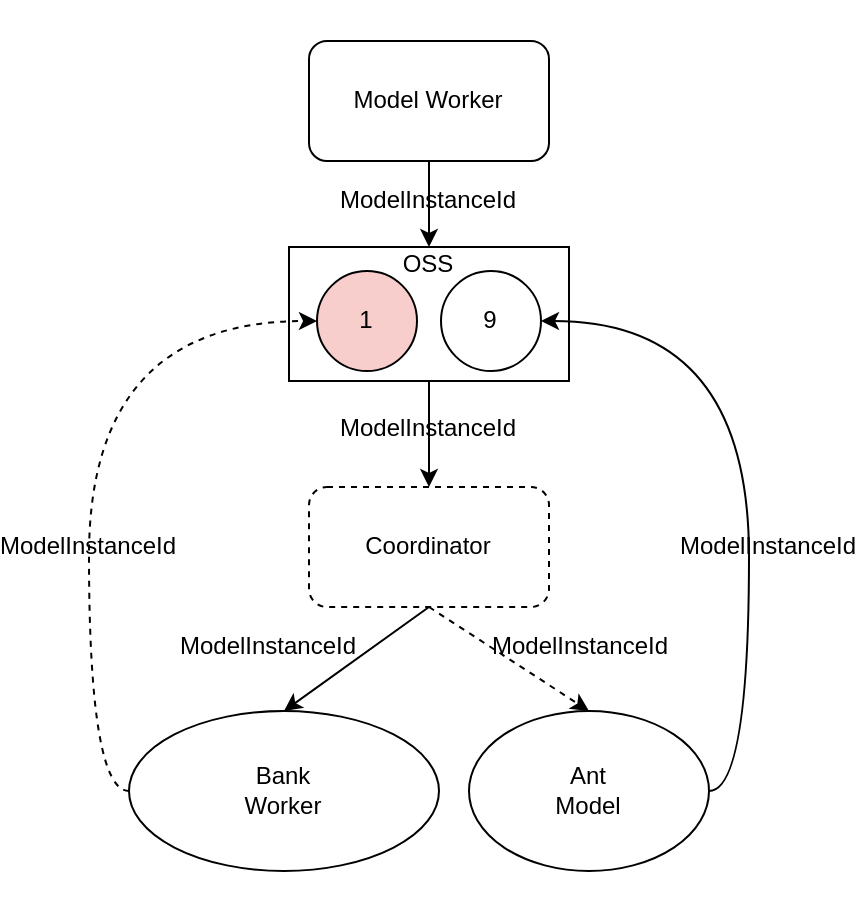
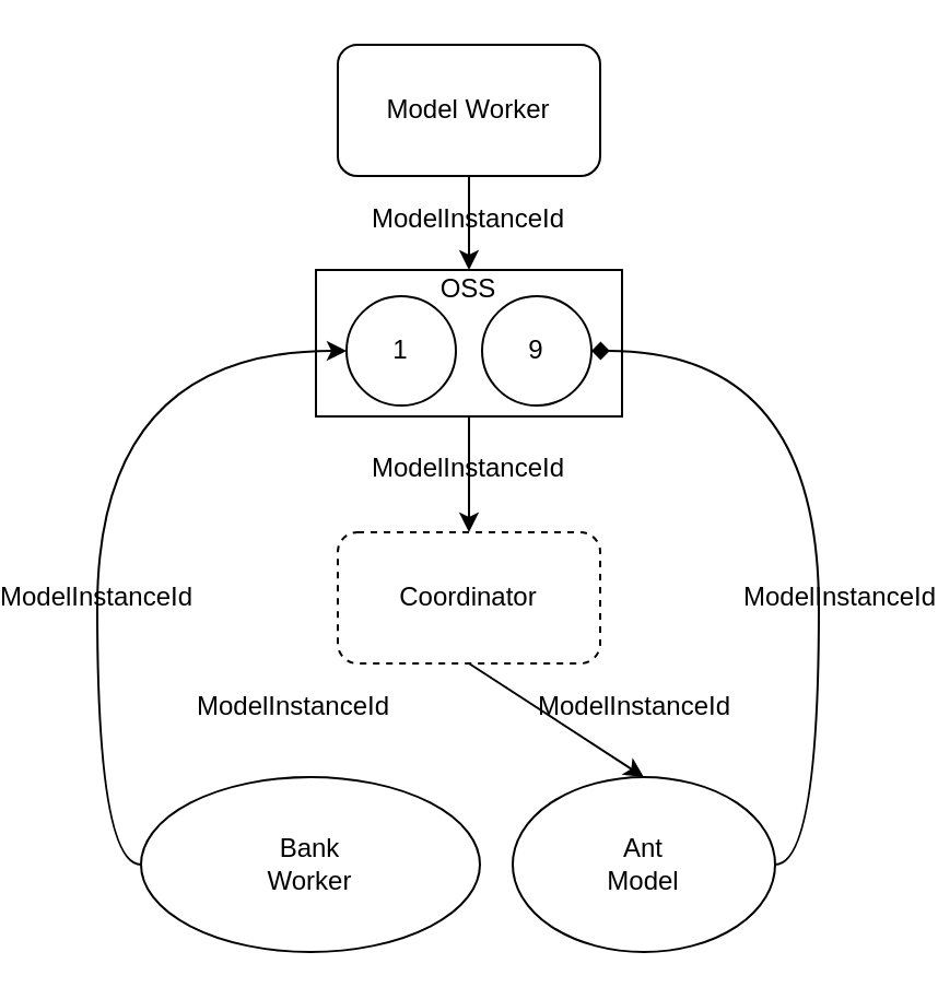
  <mxCell id="0" />
  <mxCell id="1" parent="0" />
  <mxCell id="2" value="Coordinator" style="rounded=1;whiteSpace=wrap;html=1;dashed=1;" vertex="1" parent="1"><mxGeometry x="150" y="243" width="120" height="60" as="geometry" /></mxCell>
  <mxCell id="3" value="Bank&lt;br&gt;Worker" style="ellipse;whiteSpace=wrap;html=1;" vertex="1" parent="1"><mxGeometry x="60" y="355" width="155" height="80" as="geometry" /></mxCell>
  <mxCell id="4" value="Ant&lt;br&gt;Model" style="ellipse;whiteSpace=wrap;html=1;" vertex="1" parent="1"><mxGeometry x="230" y="355" width="120" height="80" as="geometry" /></mxCell>
- <mxCell id="5" value="" style="endArrow=classic;html=1;entryX=0.5;entryY=0;entryDx=0;entryDy=0;exitX=0.5;exitY=1;exitDx=0;exitDy=0;" edge="1" parent="1" source="2" target="3"><mxGeometry width="50" height="50" relative="1" as="geometry"><mxPoint x="-10" y="353" as="sourcePoint" /><mxPoint x="40" y="303" as="targetPoint" /></mxGeometry></mxCell>
- <mxCell id="6" value="" style="endArrow=classic;html=1;entryX=0.5;entryY=0;entryDx=0;entryDy=0;exitX=0.5;exitY=1;exitDx=0;exitDy=0;dashed=1;" edge="1" parent="1" source="2" target="4"><mxGeometry width="50" height="50" relative="1" as="geometry"><mxPoint x="220" y="313" as="sourcePoint" /><mxPoint x="130" y="365" as="targetPoint" /></mxGeometry></mxCell>
+ <mxCell id="6" value="" style="endArrow=classic;html=1;entryX=0.5;entryY=0;entryDx=0;entryDy=0;exitX=0.5;exitY=1;exitDx=0;exitDy=0;" edge="1" parent="1" source="2" target="4"><mxGeometry width="50" height="50" relative="1" as="geometry"><mxPoint x="220" y="313" as="sourcePoint" /><mxPoint x="130" y="365" as="targetPoint" /></mxGeometry></mxCell>
  <mxCell id="7" value="ModelInstanceId" style="text;html=1;strokeColor=none;fillColor=none;align=center;verticalAlign=middle;whiteSpace=wrap;rounded=0;" vertex="1" parent="1"><mxGeometry x="190" y="204" width="40" height="20" as="geometry" /></mxCell>
  <mxCell id="8" style="edgeStyle=none;rounded=0;orthogonalLoop=1;jettySize=auto;html=1;exitX=0.5;exitY=1;exitDx=0;exitDy=0;" edge="1" parent="1" source="9" target="2"><mxGeometry relative="1" as="geometry" /></mxCell>
  <mxCell id="9" value="" style="rounded=0;whiteSpace=wrap;html=1;" vertex="1" parent="1"><mxGeometry x="140" y="123" width="140" height="67" as="geometry" /></mxCell>
  <mxCell id="10" value="" style="group" vertex="1" connectable="0" parent="1"><mxGeometry x="154" y="135" width="112" height="50" as="geometry" /></mxCell>
- <mxCell id="11" value="1" style="ellipse;whiteSpace=wrap;html=1;aspect=fixed;fillColor=#f8cecc;" vertex="1" parent="10"><mxGeometry width="50" height="50" as="geometry" /></mxCell>
+ <mxCell id="11" value="1" style="ellipse;whiteSpace=wrap;html=1;aspect=fixed;" vertex="1" parent="10"><mxGeometry width="50" height="50" as="geometry" /></mxCell>
  <mxCell id="12" value="9" style="ellipse;whiteSpace=wrap;html=1;aspect=fixed;" vertex="1" parent="10"><mxGeometry x="62" width="50" height="50" as="geometry" /></mxCell>
  <mxCell id="13" value="ModelInstanceId" style="text;html=1;strokeColor=none;fillColor=none;align=center;verticalAlign=middle;whiteSpace=wrap;rounded=0;" vertex="1" parent="1"><mxGeometry x="360" y="263" width="40" height="20" as="geometry" /></mxCell>
  <mxCell id="14" value="ModelInstanceId" style="text;html=1;strokeColor=none;fillColor=none;align=center;verticalAlign=middle;whiteSpace=wrap;rounded=0;" vertex="1" parent="1"><mxGeometry x="20" y="263" width="40" height="20" as="geometry" /></mxCell>
- <mxCell id="15" style="edgeStyle=orthogonalEdgeStyle;curved=1;rounded=0;orthogonalLoop=1;jettySize=auto;html=1;exitX=1;exitY=0.5;exitDx=0;exitDy=0;entryX=1;entryY=0.5;entryDx=0;entryDy=0;" edge="1" parent="1" source="4" target="12"><mxGeometry relative="1" as="geometry" /></mxCell>
- <mxCell id="16" style="edgeStyle=orthogonalEdgeStyle;curved=1;rounded=0;orthogonalLoop=1;jettySize=auto;html=1;exitX=0;exitY=0.5;exitDx=0;exitDy=0;entryX=0;entryY=0.5;entryDx=0;entryDy=0;dashed=1;" edge="1" parent="1" source="3" target="11"><mxGeometry relative="1" as="geometry" /></mxCell>
+ <mxCell id="15" style="edgeStyle=orthogonalEdgeStyle;curved=1;rounded=0;orthogonalLoop=1;jettySize=auto;html=1;exitX=1;exitY=0.5;exitDx=0;exitDy=0;entryX=1;entryY=0.5;entryDx=0;entryDy=0;endArrow=diamond;" edge="1" parent="1" source="4" target="12"><mxGeometry relative="1" as="geometry" /></mxCell>
+ <mxCell id="16" style="edgeStyle=orthogonalEdgeStyle;curved=1;rounded=0;orthogonalLoop=1;jettySize=auto;html=1;exitX=0;exitY=0.5;exitDx=0;exitDy=0;entryX=0;entryY=0.5;entryDx=0;entryDy=0;" edge="1" parent="1" source="3" target="11"><mxGeometry relative="1" as="geometry" /></mxCell>
  <mxCell id="17" value="ModelInstanceId" style="text;html=1;strokeColor=none;fillColor=none;align=center;verticalAlign=middle;whiteSpace=wrap;rounded=0;" vertex="1" parent="1"><mxGeometry x="110" y="313" width="40" height="20" as="geometry" /></mxCell>
  <mxCell id="18" value="ModelInstanceId" style="text;html=1;strokeColor=none;fillColor=none;align=center;verticalAlign=middle;whiteSpace=wrap;rounded=0;" vertex="1" parent="1"><mxGeometry x="266" y="313" width="40" height="20" as="geometry" /></mxCell>
  <mxCell id="19" style="edgeStyle=none;rounded=0;orthogonalLoop=1;jettySize=auto;html=1;exitX=0.5;exitY=1;exitDx=0;exitDy=0;entryX=0.5;entryY=0;entryDx=0;entryDy=0;" edge="1" parent="1" source="20" target="9"><mxGeometry relative="1" as="geometry" /></mxCell>
  <mxCell id="20" value="Model Worker" style="rounded=1;whiteSpace=wrap;html=1;" vertex="1" parent="1"><mxGeometry x="150" y="20" width="120" height="60" as="geometry" /></mxCell>
  <mxCell id="21" value="ModelInstanceId" style="text;html=1;strokeColor=none;fillColor=none;align=center;verticalAlign=middle;whiteSpace=wrap;rounded=0;" vertex="1" parent="1"><mxGeometry x="190" y="90" width="40" height="20" as="geometry" /></mxCell>
  <mxCell id="22" value="OSS" style="text;html=1;strokeColor=none;fillColor=none;align=center;verticalAlign=middle;whiteSpace=wrap;rounded=0;" vertex="1" parent="1"><mxGeometry x="190" y="122" width="40" height="20" as="geometry" /></mxCell>
